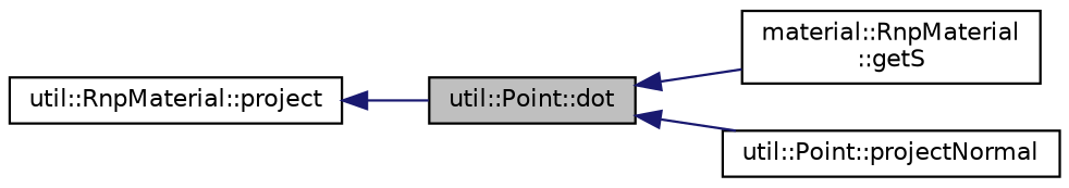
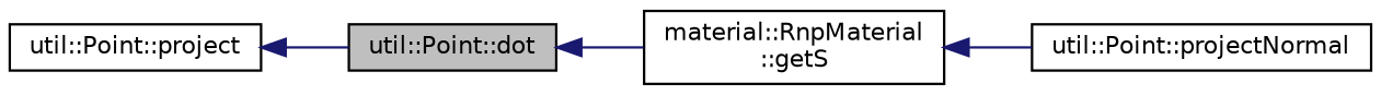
  digraph {
    rankdir=LR
    node [color=black fillcolor=white fontname=Helvetica fontsize=10 shape=record style=filled]
    edge [color=midnightblue dir=back fontname=Helvetica fontsize=10 labelfontname=Helvetica labelfontsize=10 style=solid]
    n1 [fillcolor=grey75 fontcolor=black height=0.2 label="util::Point::dot" width=0.4]
    n2 [height=0.2 label="material::RnpMaterial\l::getS" width=0.4]
    n3 [height=0.2 label="util::Point::projectNormal" width=0.4]
-   n4 [height=0.2 label="util::RnpMaterial::project" width=0.4]
+   n4 [height=0.2 label="util::Point::project" width=0.4]
    n1 -> n2
-   n1 -> n3
+   n2 -> n3
    n4 -> n1
  }
